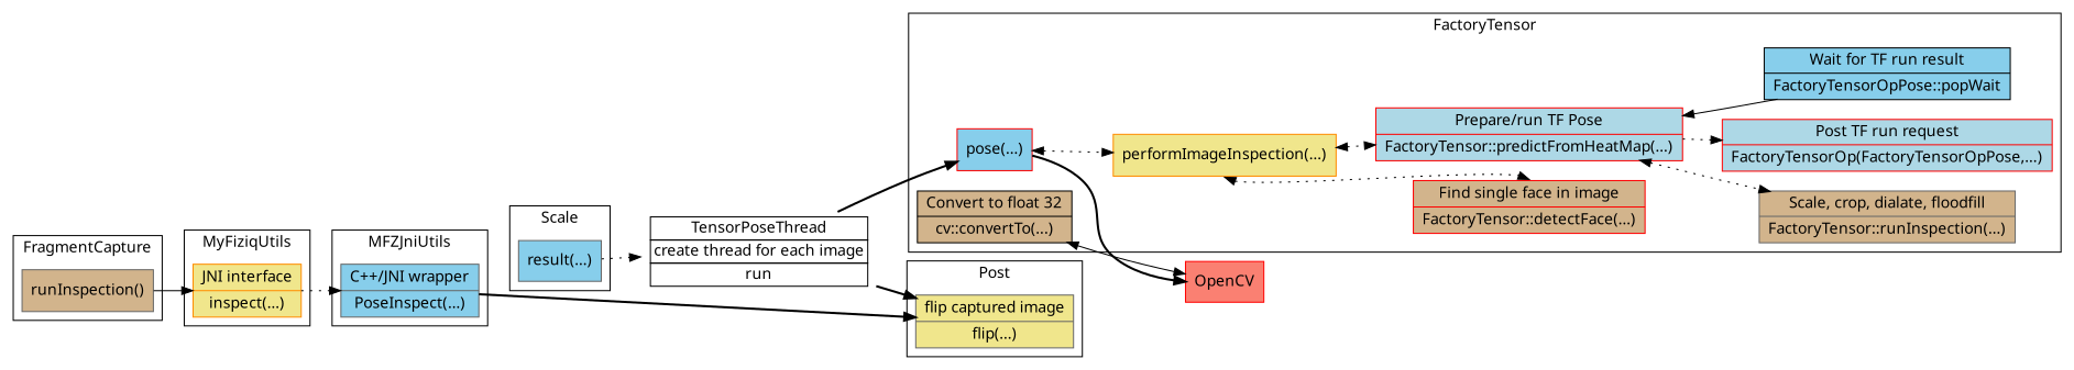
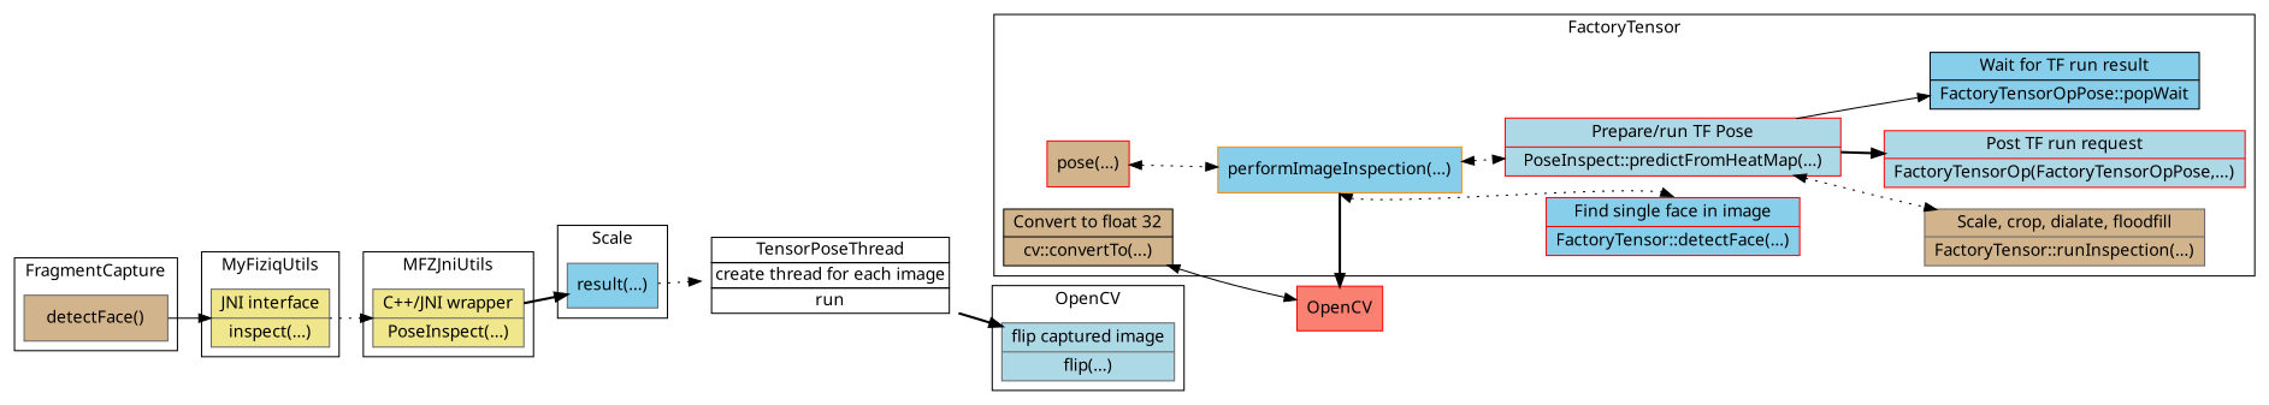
  digraph {
    fontname="Noto Sans"
    rankdir=LR
    node [color=gray40 fillcolor=tan fontname="Noto Sans" shape=record style=filled]
    edge [fontname="Noto Sans" style=dotted]
-   n1 [color=darkorange fillcolor=khaki label="JNI interface|inspect(...)"]
-   n2 [label="runInspection()"]
-   n3 [fillcolor=skyblue label="C++/JNI wrapper|PoseInspect(...)"]
+   n1 [fillcolor=khaki label="JNI interface|inspect(...)"]
+   n2 [label="detectFace()"]
+   n3 [fillcolor=khaki label="C++/JNI wrapper|PoseInspect(...)"]
    n4 [fillcolor=skyblue label="result(...)"]
    n5 [label=<<TABLE BORDER="0" CELLBORDER="1" CELLSPACING="0"><TR><TD>TensorPoseThread</TD></TR><TR><TD>create thread for each image</TD></TR><TR><TD>run</TD></TR></TABLE>> shape=plaintext color="" fillcolor="" style=""]
-   n6 [fillcolor=khaki label="flip captured image|flip(...)"]
-   n7 [color=red label="Find single face in image|FactoryTensor::detectFace(...)"]
-   n8 [color=red fillcolor=lightblue label="Prepare/run TF Pose|FactoryTensor::predictFromHeatMap(...)"]
-   n9 [color=red fillcolor=skyblue label="pose(...)"]
-   n10 [color=darkorange fillcolor=khaki label="performImageInspection(...)"]
+   n6 [fillcolor=lightblue label="flip captured image|flip(...)"]
+   n7 [color=red fillcolor=skyblue label="Find single face in image|FactoryTensor::detectFace(...)"]
+   n8 [color=red fillcolor=lightblue label="Prepare/run TF Pose|PoseInspect::predictFromHeatMap(...)"]
+   n9 [color=red label="pose(...)"]
+   n10 [color=darkorange fillcolor=skyblue label="performImageInspection(...)"]
    n11 [label="Scale, crop, dialate, floodfill|FactoryTensor::runInspection(...)"]
    n12 [color=black label="Convert to float 32|cv::convertTo(...)"]
    n13 [color=red fillcolor=lightblue label="Post TF run request|FactoryTensorOp(FactoryTensorOpPose,...)"]
    n14 [color=black fillcolor=skyblue label="Wait for TF run result|FactoryTensorOpPose::popWait"]
    OpenCV [color=red fillcolor=salmon]
    subgraph cluster_1 {
      label=MyFiziqUtils
      n1
    }
    subgraph cluster_2 {
      label=FragmentCapture
      n2
    }
    subgraph cluster_3 {
      label=MFZJniUtils
      n3
    }
    subgraph cluster_4 {
      label=Scale
      n4
    }
    subgraph sub_5 {
      label=TensorPoseThread
      n5
    }
    subgraph cluster_6 {
-     label=Post
+     label=OpenCV
      n6
    }
    subgraph cluster_7 {
      label=FactoryTensor
      n9
      n10
      n11
      n12
      n13
      n14
      subgraph sub_8 {
        label=FactoryTensor
        rank=same
        n7
        n8
      }
    }
    n1 -> n3 [constraint=true]
    n2 -> n1 [constraint=true style=solid]
-   n3 -> n6 [constraint=true style=bold]
+   n3 -> n4 [constraint=true style=bold]
    n4 -> n5 [constraint=true]
    n5 -> n6 [style=bold]
-   n5 -> n9 [constraint=true style=bold]
    n8 -> n11 [dir=both]
-   n8 -> n13
-   n8 -> n14 [dir=back style=solid]
+   n8 -> n13 [style=bold]
+   n14 -> n8 [dir=back style=solid]
    n9 -> n10 [dir=both]
-   n9 -> OpenCV [constraint=true style=bold]
+   n10 -> OpenCV [constraint=true style=bold]
    n10 -> n7 [dir=both headport=n tailport=s]
    n10 -> n8 [dir=both]
    OpenCV -> n12 [dir=both style=solid]
  }
